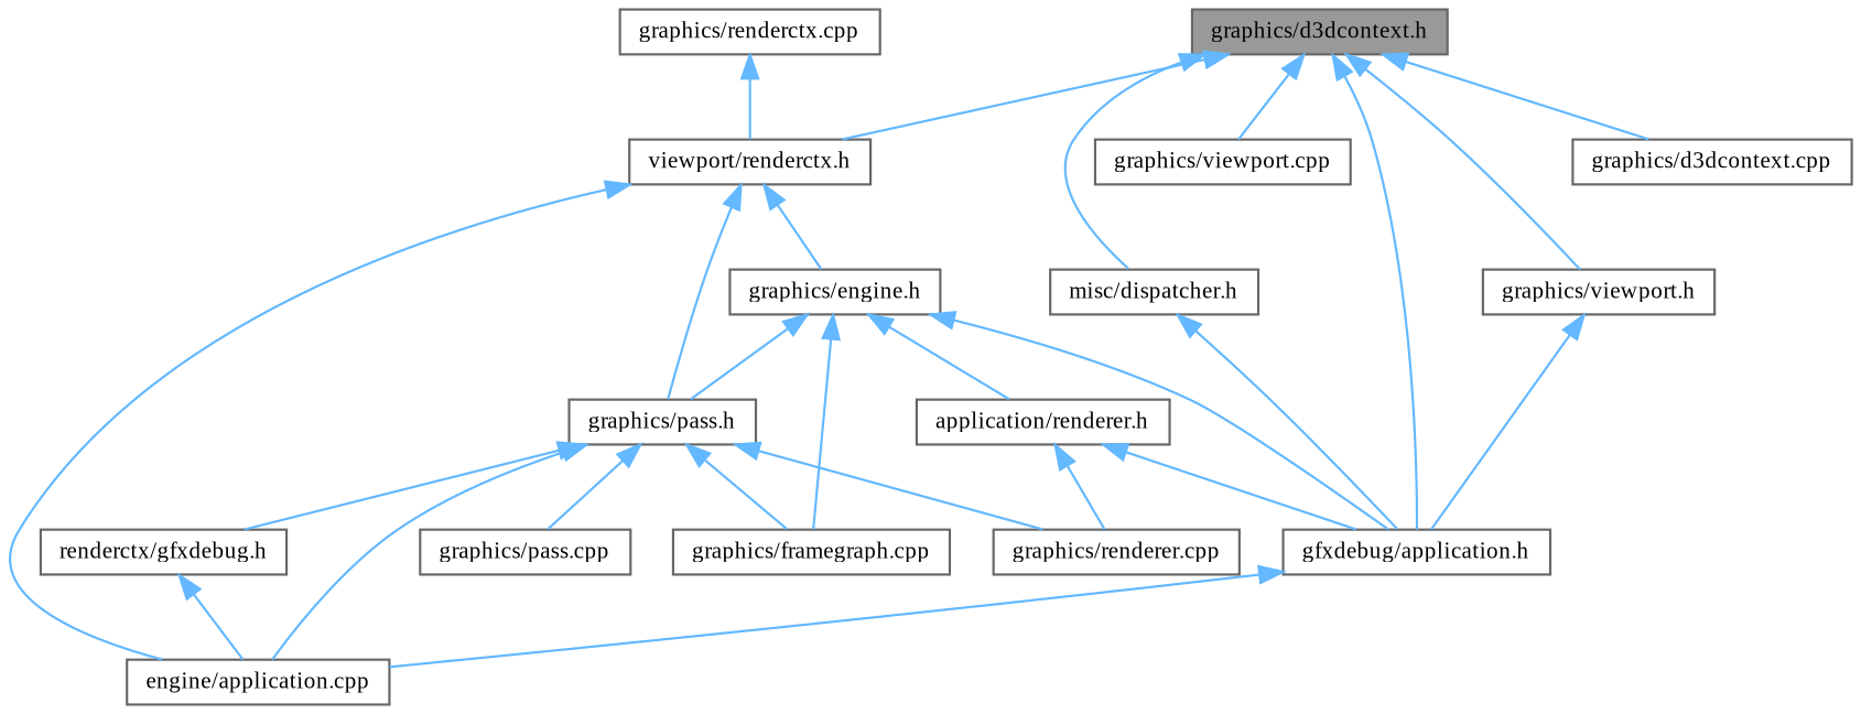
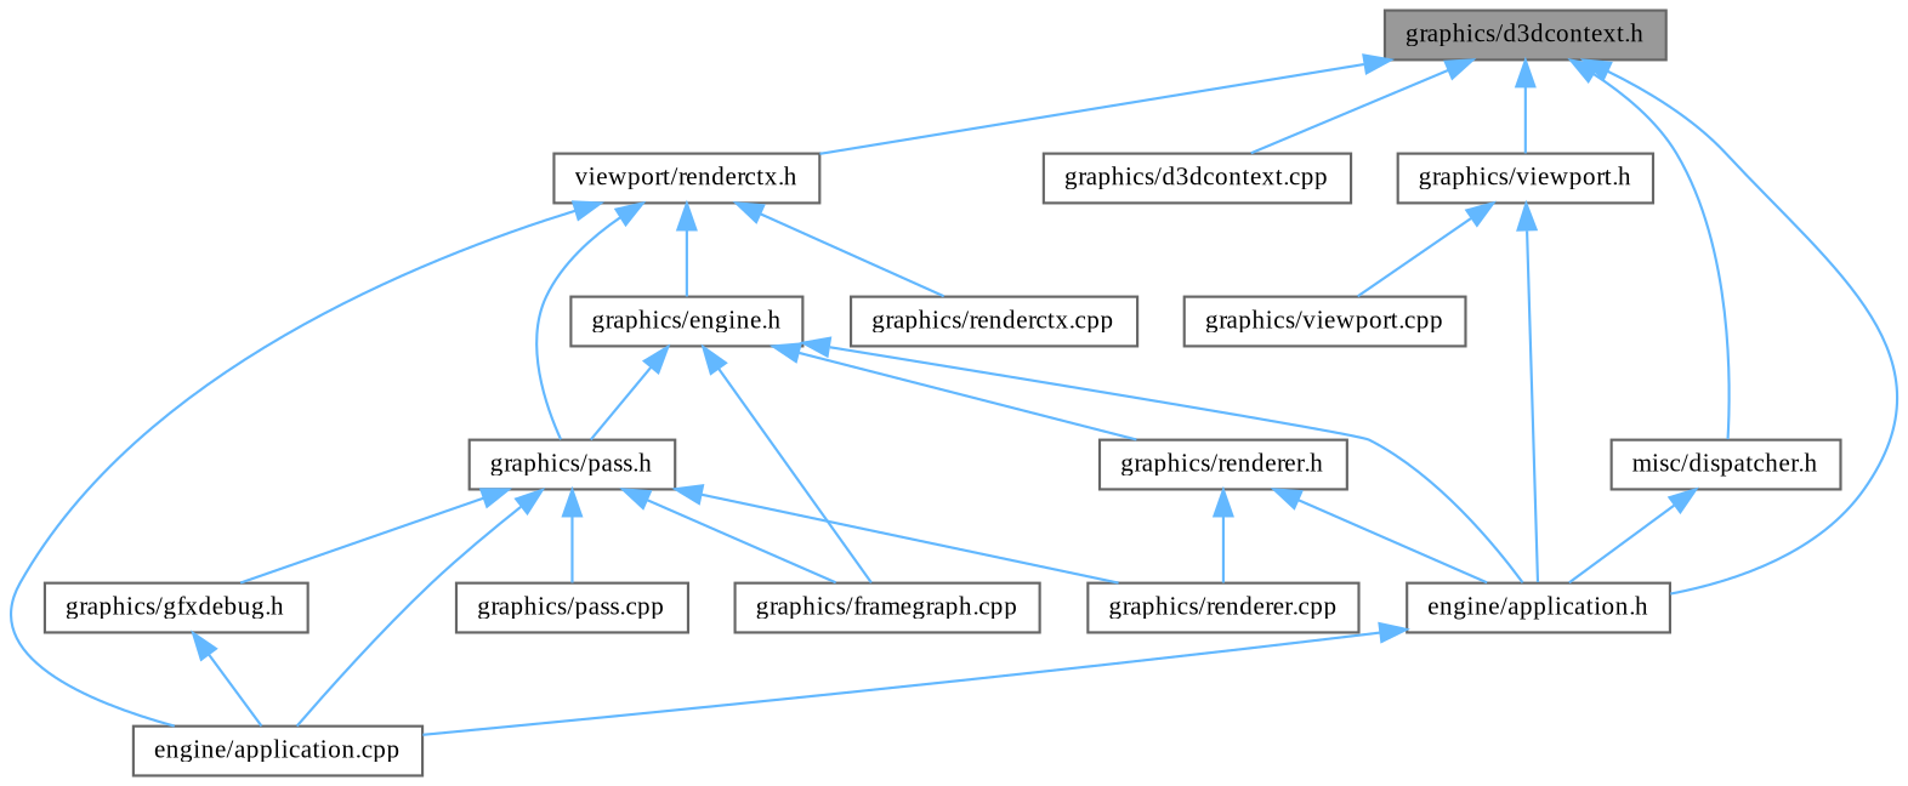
  digraph {
    fontname="Liberation Serif"
    node [color=grey40 fillcolor=white fontname="Liberation Serif" fontsize=10 shape=box style=filled]
    edge [color=steelblue1 dir=back fontname="Liberation Serif" fontsize=10 labelfontname=Helvetica labelfontsize=10 style=solid]
    n1 [color=gray40 fillcolor=grey60 fontcolor=black height=0.2 label="graphics/d3dcontext.h" width=0.4]
-   n2 [height=0.2 label="gfxdebug/application.h" width=0.4]
+   n2 [height=0.2 label="engine/application.h" width=0.4]
    n3 [height=0.2 label="graphics/d3dcontext.cpp" width=0.4]
    n4 [height=0.2 label="viewport/renderctx.h" width=0.4]
    n5 [height=0.2 label="graphics/viewport.h" width=0.4]
    n6 [height=0.2 label="misc/dispatcher.h" width=0.4]
    n7 [height=0.2 label="engine/application.cpp" width=0.4]
    n8 [height=0.2 label="graphics/engine.h" width=0.4]
    n9 [height=0.2 label="graphics/pass.h" width=0.4]
    n10 [height=0.2 label="graphics/renderctx.cpp" width=0.4]
    n11 [height=0.2 label="graphics/viewport.cpp" width=0.4]
    n12 [height=0.2 label="graphics/framegraph.cpp" width=0.4]
-   n13 [height=0.2 label="application/renderer.h" width=0.4]
-   n14 [height=0.2 label="renderctx/gfxdebug.h" width=0.4]
+   n13 [height=0.2 label="graphics/renderer.h" width=0.4]
+   n14 [height=0.2 label="graphics/gfxdebug.h" width=0.4]
    n15 [height=0.2 label="graphics/pass.cpp" width=0.4]
    n16 [height=0.2 label="graphics/renderer.cpp" width=0.4]
    n1 -> n2
    n1 -> n3
    n1 -> n4
    n1 -> n5
    n1 -> n6
    n2 -> n7
    n4 -> n7
    n4 -> n8
    n4 -> n9
-   n10 -> n4
+   n4 -> n10
    n5 -> n2
-   n1 -> n11
+   n5 -> n11
    n6 -> n2
    n8 -> n2
    n8 -> n9
    n8 -> n12
    n8 -> n13
    n9 -> n7
    n9 -> n12
    n9 -> n14
    n9 -> n15
    n9 -> n16
    n13 -> n2
    n13 -> n16
    n14 -> n7
  }
